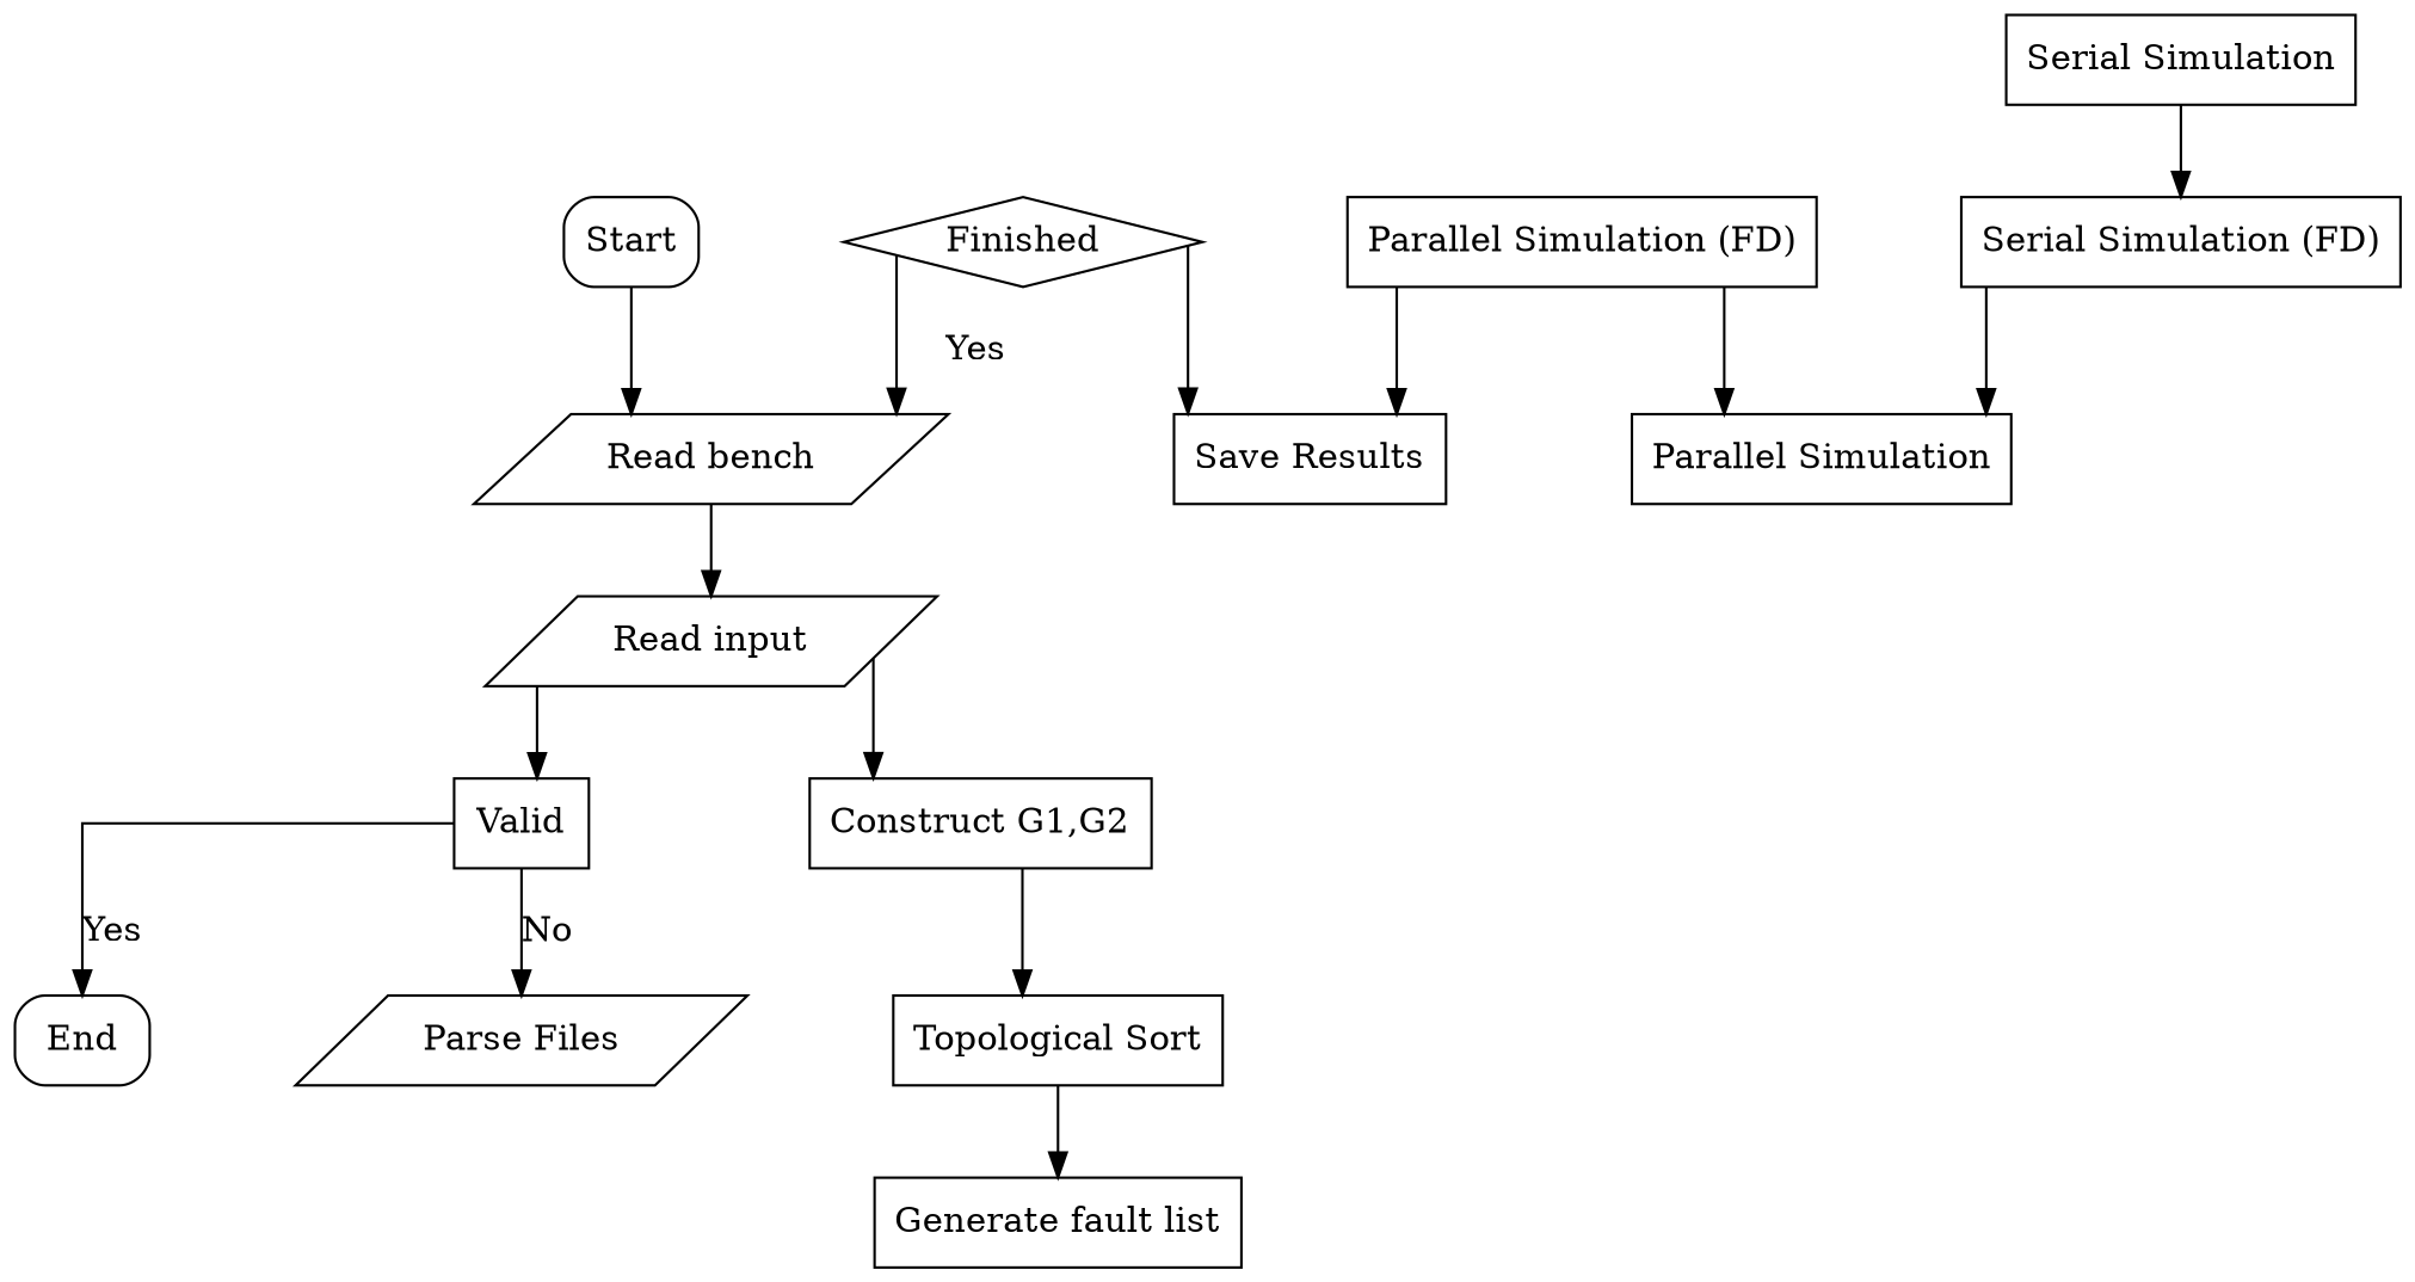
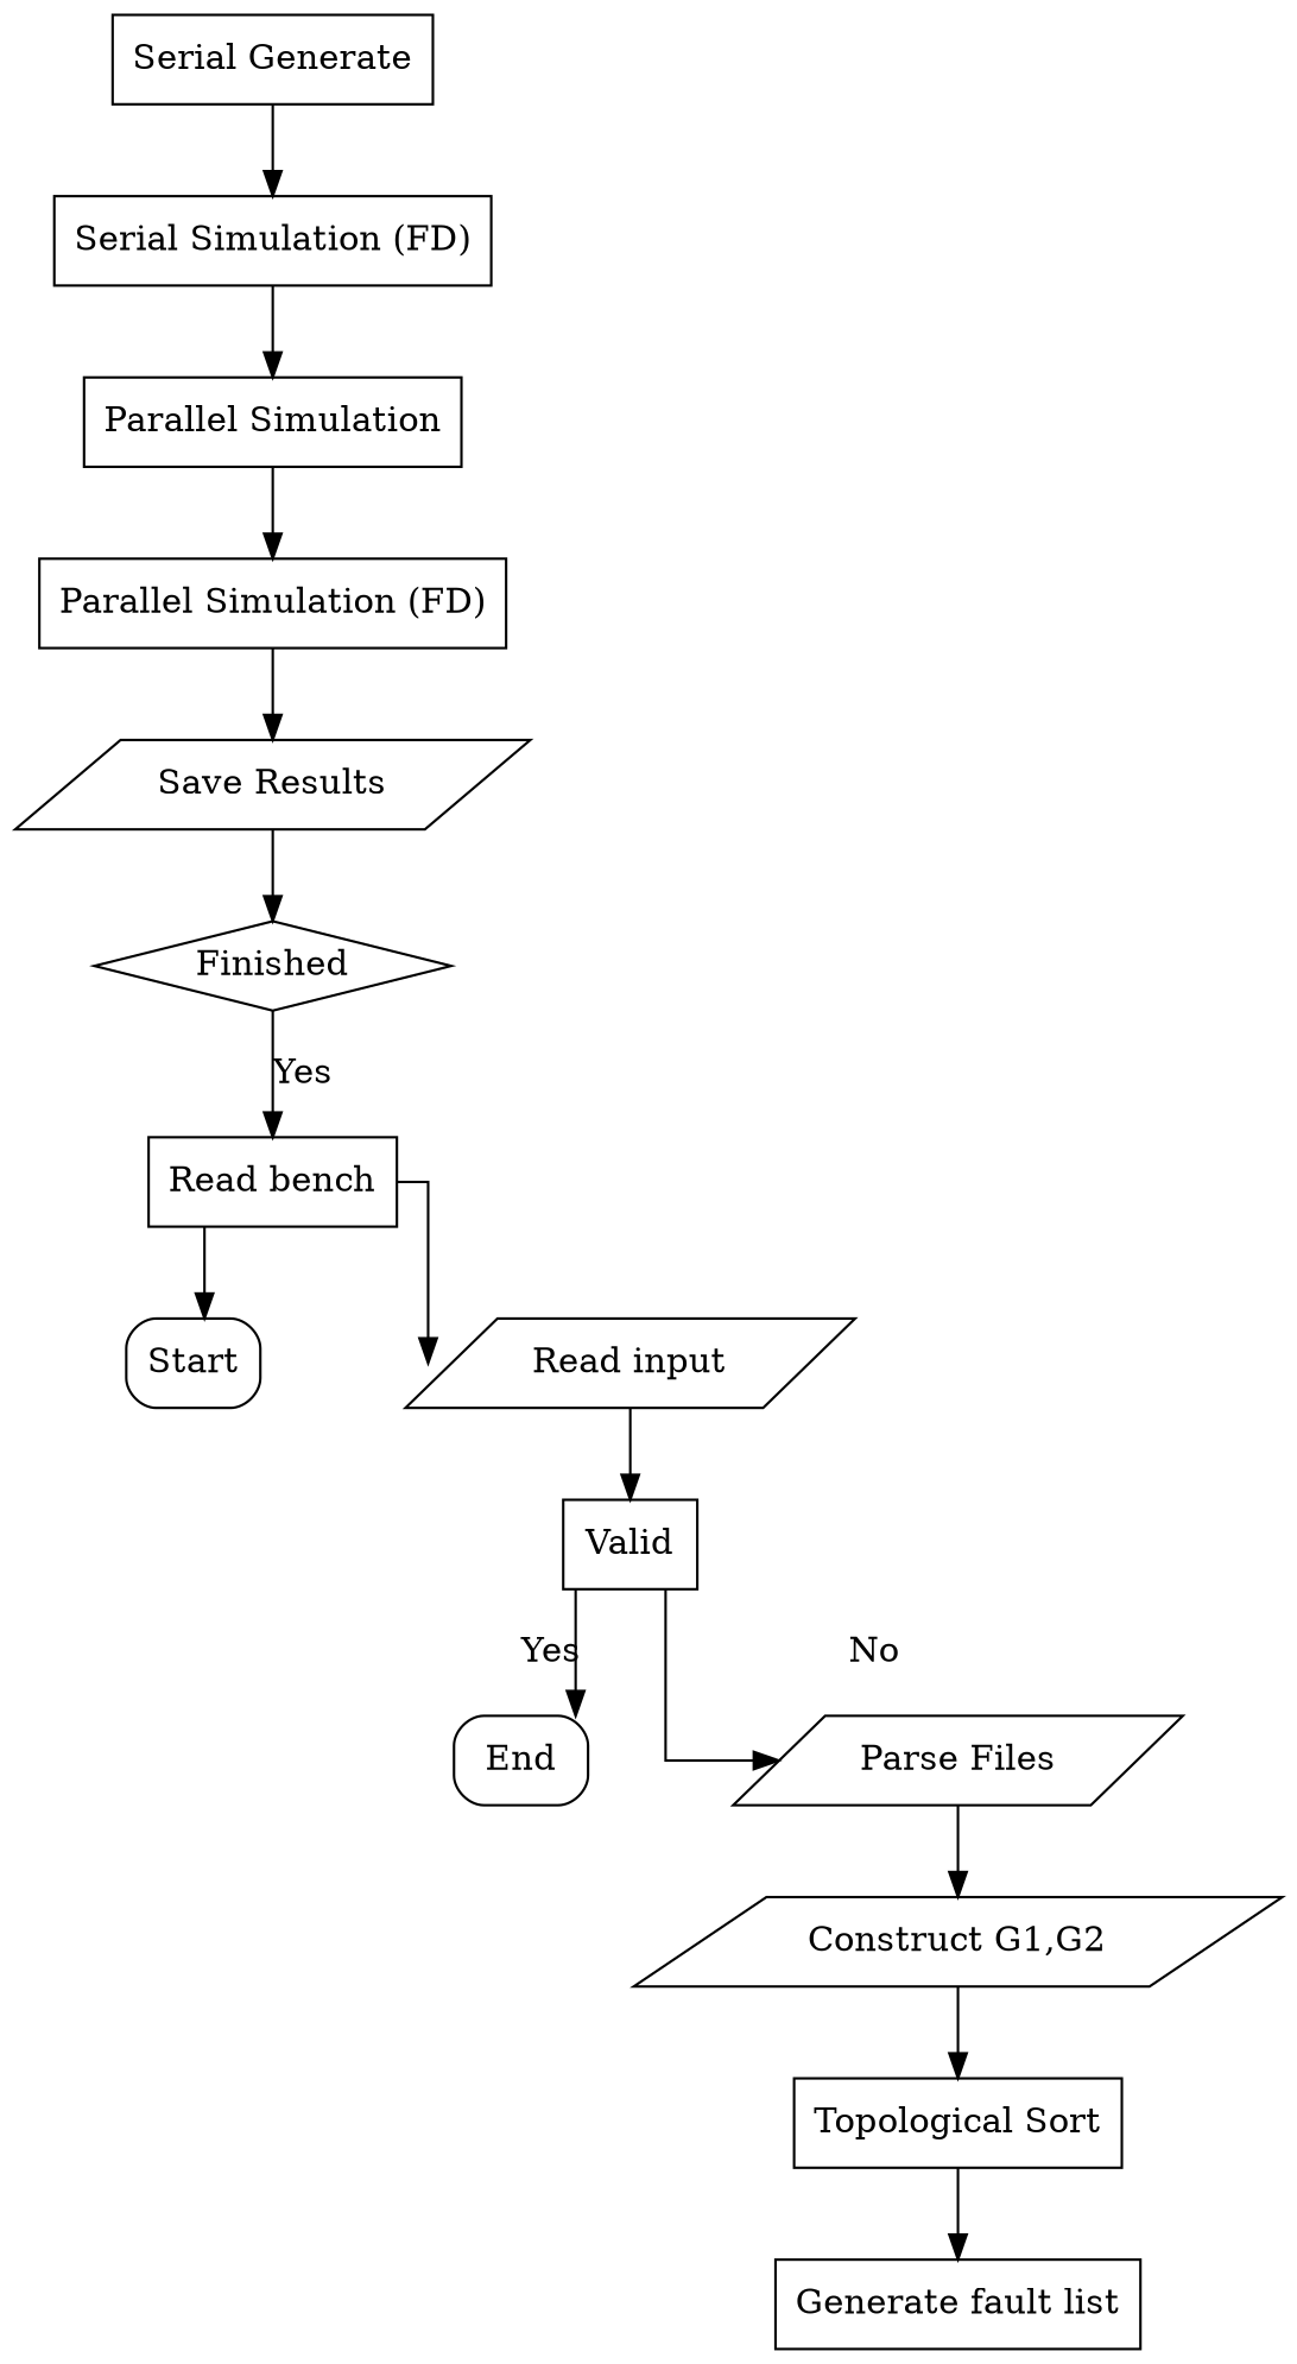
  digraph {
    nodesep=0.8
    splines=ortho
    node [shape=box]
    n1 [label=Start style=rounded]
-   n2 [label="Read bench" shape=parallelogram]
+   n2 [label="Read bench"]
    n3 [label="Read input" shape=parallelogram]
    n4 [label=End style=rounded]
    n5 [label=Valid]
    n6 [label="Parse Files" shape=parallelogram]
-   n7 [label="Construct G1,G2"]
+   n7 [label="Construct G1,G2" shape=parallelogram]
    n8 [label="Topological Sort"]
    n9 [label="Generate fault list"]
-   n10 [label="Serial Simulation"]
+   n10 [label="Serial Generate"]
    n11 [label="Serial Simulation (FD)"]
    n12 [label="Parallel Simulation"]
    n13 [label="Parallel Simulation (FD)"]
-   n14 [label="Save Results"]
+   n14 [label="Save Results" shape=parallelogram]
    n15 [label=Finished shape=diamond]
-   n1 -> n2
+   n2 -> n1
    n2 -> n3
    n3 -> n5
    n5 -> n4 [label=Yes]
    n5 -> n6 [label=No]
-   n3 -> n7
+   n6 -> n7
    n7 -> n8
    n8 -> n9
    n10 -> n11
    n11 -> n12
-   n13 -> n12
+   n12 -> n13
    n13 -> n14
-   n15 -> n14
+   n14 -> n15
    n15 -> n2 [label=Yes]
  }
